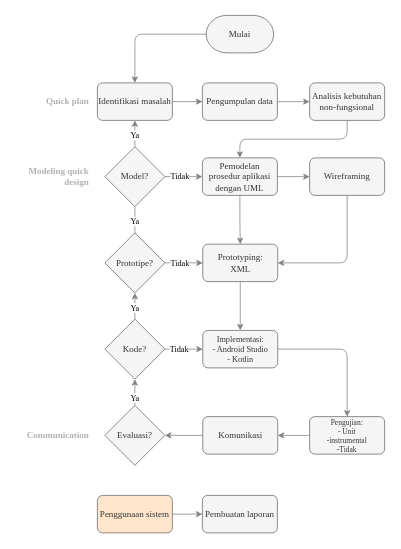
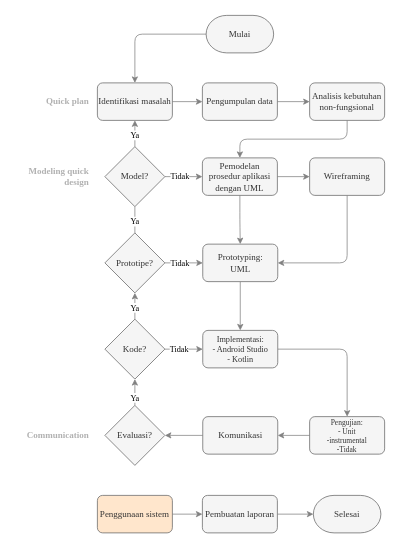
  <mxCell id="0" />
  <mxCell id="1" parent="0" />
  <mxCell id="2" value="" style="edgeStyle=orthogonalEdgeStyle;rounded=1;orthogonalLoop=1;jettySize=auto;html=1;strokeColor=#808080;fontFamily=Ubuntu;fontSource=https%3A%2F%2Ffonts.googleapis.com%2Fcss%3Ffamily%3DUbuntu;" parent="1" source="3" target="5" edge="1"><mxGeometry relative="1" as="geometry" /></mxCell>
  <mxCell id="3" value="Mulai" style="strokeWidth=1;html=1;shape=mxgraph.flowchart.terminator;whiteSpace=wrap;strokeColor=#666666;fontFamily=Ubuntu;fontSource=https%3A%2F%2Ffonts.googleapis.com%2Fcss%3Ffamily%3DUbuntu;fillColor=#f5f5f5;fontColor=#333333;" parent="1" vertex="1"><mxGeometry x="274" y="20" width="90" height="50" as="geometry" /></mxCell>
  <mxCell id="4" value="" style="edgeStyle=orthogonalEdgeStyle;rounded=0;orthogonalLoop=1;jettySize=auto;html=1;strokeColor=#808080;fontFamily=Ubuntu;fontSource=https%3A%2F%2Ffonts.googleapis.com%2Fcss%3Ffamily%3DUbuntu;" parent="1" source="5" target="7" edge="1"><mxGeometry relative="1" as="geometry" /></mxCell>
  <mxCell id="5" value="Identifikasi masalah" style="rounded=1;whiteSpace=wrap;html=1;absoluteArcSize=1;arcSize=14;strokeWidth=1;strokeColor=#666666;fontFamily=Ubuntu;fontSource=https%3A%2F%2Ffonts.googleapis.com%2Fcss%3Ffamily%3DUbuntu;fillColor=#f5f5f5;fontColor=#333333;" parent="1" vertex="1"><mxGeometry x="129" y="110" width="100" height="50" as="geometry" /></mxCell>
  <mxCell id="6" value="" style="edgeStyle=orthogonalEdgeStyle;rounded=0;orthogonalLoop=1;jettySize=auto;html=1;strokeColor=#808080;fontFamily=Ubuntu;fontSource=https%3A%2F%2Ffonts.googleapis.com%2Fcss%3Ffamily%3DUbuntu;" parent="1" source="7" target="9" edge="1"><mxGeometry relative="1" as="geometry" /></mxCell>
  <mxCell id="7" value="Pengumpulan data" style="rounded=1;whiteSpace=wrap;html=1;strokeColor=#666666;arcSize=14;strokeWidth=1;fontFamily=Ubuntu;fontSource=https%3A%2F%2Ffonts.googleapis.com%2Fcss%3Ffamily%3DUbuntu;fillColor=#f5f5f5;fontColor=#333333;" parent="1" vertex="1"><mxGeometry x="269" y="110" width="100" height="50" as="geometry" /></mxCell>
  <mxCell id="8" value="" style="edgeStyle=orthogonalEdgeStyle;rounded=1;orthogonalLoop=1;jettySize=auto;html=1;strokeColor=#808080;fontFamily=Ubuntu;fontSource=https%3A%2F%2Ffonts.googleapis.com%2Fcss%3Ffamily%3DUbuntu;exitX=0.5;exitY=1;exitDx=0;exitDy=0;" parent="1" source="9" target="14" edge="1"><mxGeometry relative="1" as="geometry" /></mxCell>
  <mxCell id="9" value="Analisis kebutuhan non-fungsional" style="rounded=1;whiteSpace=wrap;html=1;strokeColor=#666666;arcSize=14;strokeWidth=1;fontFamily=Ubuntu;fontSource=https%3A%2F%2Ffonts.googleapis.com%2Fcss%3Ffamily%3DUbuntu;fillColor=#f5f5f5;fontColor=#333333;" parent="1" vertex="1"><mxGeometry x="412" y="110" width="100" height="50" as="geometry" /></mxCell>
  <mxCell id="10" style="edgeStyle=orthogonalEdgeStyle;rounded=1;orthogonalLoop=1;jettySize=auto;html=1;entryX=1;entryY=0.5;entryDx=0;entryDy=0;exitX=0.5;exitY=1;exitDx=0;exitDy=0;strokeColor=#808080;" edge="1" parent="1" source="11" target="16"><mxGeometry relative="1" as="geometry" /></mxCell>
  <mxCell id="11" value="Wireframing" style="rounded=1;whiteSpace=wrap;html=1;strokeColor=#666666;arcSize=14;strokeWidth=1;fontFamily=Ubuntu;fontSource=https%3A%2F%2Ffonts.googleapis.com%2Fcss%3Ffamily%3DUbuntu;fillColor=#f5f5f5;fontColor=#333333;" parent="1" vertex="1"><mxGeometry x="412" y="210" width="100" height="50" as="geometry" /></mxCell>
  <mxCell id="12" value="" style="edgeStyle=orthogonalEdgeStyle;rounded=1;orthogonalLoop=1;jettySize=auto;html=1;strokeColor=#808080;fontFamily=Ubuntu;fontSource=https%3A%2F%2Ffonts.googleapis.com%2Fcss%3Ffamily%3DUbuntu;entryX=0.5;entryY=0;entryDx=0;entryDy=0;" parent="1" source="14" target="16" edge="1"><mxGeometry relative="1" as="geometry" /></mxCell>
  <mxCell id="13" style="edgeStyle=orthogonalEdgeStyle;rounded=0;orthogonalLoop=1;jettySize=auto;html=1;entryX=0;entryY=0.5;entryDx=0;entryDy=0;strokeColor=#808080;" edge="1" parent="1" source="14" target="11"><mxGeometry relative="1" as="geometry" /></mxCell>
  <mxCell id="14" value="Pemodelan prosedur aplikasi dengan UML" style="rounded=1;whiteSpace=wrap;html=1;strokeColor=#666666;arcSize=14;strokeWidth=1;fontFamily=Ubuntu;fontSource=https%3A%2F%2Ffonts.googleapis.com%2Fcss%3Ffamily%3DUbuntu;fillColor=#f5f5f5;fontColor=#333333;" parent="1" vertex="1"><mxGeometry x="269" y="210" width="100" height="50" as="geometry" /></mxCell>
  <mxCell id="15" style="edgeStyle=orthogonalEdgeStyle;rounded=1;orthogonalLoop=1;jettySize=auto;html=1;exitX=0.5;exitY=1;exitDx=0;exitDy=0;entryX=0.5;entryY=0;entryDx=0;entryDy=0;strokeColor=#808080;" edge="1" parent="1" source="16" target="21"><mxGeometry relative="1" as="geometry" /></mxCell>
- <mxCell id="16" value="Prototyping:&lt;br&gt;XML" style="rounded=1;whiteSpace=wrap;html=1;arcSize=14;strokeWidth=1;fontFamily=Ubuntu;fontSource=https%3A%2F%2Ffonts.googleapis.com%2Fcss%3Ffamily%3DUbuntu;strokeColor=#666666;fillColor=#f5f5f5;fontColor=#333333;" parent="1" vertex="1"><mxGeometry x="269.5" y="325" width="100" height="50" as="geometry" /></mxCell>
+ <mxCell id="16" value="Prototyping:&lt;br&gt;UML" style="rounded=1;whiteSpace=wrap;html=1;arcSize=14;strokeWidth=1;fontFamily=Ubuntu;fontSource=https%3A%2F%2Ffonts.googleapis.com%2Fcss%3Ffamily%3DUbuntu;strokeColor=#666666;fillColor=#f5f5f5;fontColor=#333333;" parent="1" vertex="1"><mxGeometry x="269.5" y="325" width="100" height="50" as="geometry" /></mxCell>
  <mxCell id="17" value="" style="edgeStyle=orthogonalEdgeStyle;rounded=0;orthogonalLoop=1;jettySize=auto;html=1;strokeColor=#808080;" edge="1" parent="1" source="18" target="41"><mxGeometry relative="1" as="geometry" /></mxCell>
  <mxCell id="18" value="Penggunaan sistem" style="whiteSpace=wrap;html=1;strokeColor=#666666;rounded=1;arcSize=14;strokeWidth=1;fontFamily=Ubuntu;fontSource=https%3A%2F%2Ffonts.googleapis.com%2Fcss%3Ffamily%3DUbuntu;fillColor=#ffe6cc;fontColor=#333333;" parent="1" vertex="1"><mxGeometry x="129" y="660" width="100" height="50" as="geometry" /></mxCell>
+ <mxCell id="19" value="Selesai" style="strokeWidth=1;html=1;shape=mxgraph.flowchart.terminator;whiteSpace=wrap;fontFamily=Ubuntu;fontSource=https%3A%2F%2Ffonts.googleapis.com%2Fcss%3Ffamily%3DUbuntu;strokeColor=#666666;fillColor=#f5f5f5;fontColor=#333333;" parent="1" vertex="1"><mxGeometry x="417" y="660" width="90" height="50" as="geometry" /></mxCell>
  <mxCell id="20" style="edgeStyle=orthogonalEdgeStyle;rounded=1;orthogonalLoop=1;jettySize=auto;html=1;exitX=1;exitY=0.5;exitDx=0;exitDy=0;entryX=0.5;entryY=0;entryDx=0;entryDy=0;strokeColor=#808080;" edge="1" parent="1" source="21" target="26"><mxGeometry relative="1" as="geometry" /></mxCell>
  <mxCell id="21" value="Implementasi:&lt;br style=&quot;font-size: 11px;&quot;&gt;- Android Studio&lt;br style=&quot;font-size: 11px;&quot;&gt;- Kotlin" style="rounded=1;whiteSpace=wrap;html=1;strokeColor=#666666;arcSize=14;strokeWidth=1;fontSize=11;fontFamily=Ubuntu;fontSource=https%3A%2F%2Ffonts.googleapis.com%2Fcss%3Ffamily%3DUbuntu;fillColor=#f5f5f5;fontColor=#333333;" parent="1" vertex="1"><mxGeometry x="269.5" y="440" width="100" height="50" as="geometry" /></mxCell>
  <mxCell id="22" value="Ya" style="edgeStyle=orthogonalEdgeStyle;rounded=0;orthogonalLoop=1;jettySize=auto;html=1;strokeColor=#808080;fontFamily=Ubuntu;fontSource=https%3A%2F%2Ffonts.googleapis.com%2Fcss%3Ffamily%3DUbuntu;" edge="1" parent="1" source="24" target="33"><mxGeometry x="0.111" relative="1" as="geometry"><mxPoint as="offset" /></mxGeometry></mxCell>
  <mxCell id="23" value="Tidak" style="edgeStyle=orthogonalEdgeStyle;orthogonalLoop=1;jettySize=auto;html=1;strokeColor=#808080;rounded=0;elbow=vertical;fontFamily=Ubuntu;fontSource=https%3A%2F%2Ffonts.googleapis.com%2Fcss%3Ffamily%3DUbuntu;" edge="1" parent="1" source="24" target="21"><mxGeometry x="-0.229" relative="1" as="geometry"><mxPoint as="offset" /></mxGeometry></mxCell>
  <mxCell id="24" value="Kode?" style="rhombus;whiteSpace=wrap;html=1;fontSize=12;strokeColor=#666666;rounded=0;arcSize=14;strokeWidth=1;fontFamily=Ubuntu;fontSource=https%3A%2F%2Ffonts.googleapis.com%2Fcss%3Ffamily%3DUbuntu;fillColor=#f5f5f5;fontColor=#333333;" parent="1" vertex="1"><mxGeometry x="139" y="425" width="80" height="80" as="geometry" /></mxCell>
  <mxCell id="25" value="" style="edgeStyle=orthogonalEdgeStyle;rounded=0;orthogonalLoop=1;jettySize=auto;html=1;strokeColor=#808080;" edge="1" parent="1" source="26" target="28"><mxGeometry relative="1" as="geometry" /></mxCell>
  <mxCell id="26" value="Pengujian:&lt;br style=&quot;font-size: 10px;&quot;&gt;- Unit&lt;br style=&quot;font-size: 10px;&quot;&gt;-instrumental&lt;br style=&quot;font-size: 10px;&quot;&gt;-Tidak" style="whiteSpace=wrap;html=1;strokeColor=#666666;rounded=1;arcSize=14;strokeWidth=1;fontSize=10;fontFamily=Ubuntu;fontSource=https%3A%2F%2Ffonts.googleapis.com%2Fcss%3Ffamily%3DUbuntu;fillColor=#f5f5f5;fontColor=#333333;" parent="1" vertex="1"><mxGeometry x="412" y="555" width="100" height="50" as="geometry" /></mxCell>
  <mxCell id="27" value="" style="edgeStyle=orthogonalEdgeStyle;rounded=0;orthogonalLoop=1;jettySize=auto;html=1;strokeColor=#808080;" edge="1" parent="1" source="28" target="39"><mxGeometry relative="1" as="geometry" /></mxCell>
  <mxCell id="28" value="Komunikasi" style="rounded=1;whiteSpace=wrap;html=1;strokeColor=#666666;arcSize=14;strokeWidth=1;fontFamily=Ubuntu;fontSource=https%3A%2F%2Ffonts.googleapis.com%2Fcss%3Ffamily%3DUbuntu;fillColor=#f5f5f5;fontColor=#333333;" parent="1" vertex="1"><mxGeometry x="269.5" y="555" width="100" height="50" as="geometry" /></mxCell>
  <mxCell id="29" value="Quick plan" style="text;strokeColor=none;align=right;fillColor=none;html=1;verticalAlign=middle;rounded=0;fontFamily=Ubuntu;fontSource=https%3A%2F%2Ffonts.googleapis.com%2Fcss%3Ffamily%3DUbuntu;textOpacity=30;fontStyle=1;whiteSpace=wrap;" vertex="1" parent="1"><mxGeometry x="20" y="110" width="100" height="50" as="geometry" /></mxCell>
  <mxCell id="30" value="Modeling quick design" style="text;strokeColor=none;align=right;fillColor=none;html=1;verticalAlign=middle;rounded=0;fontFamily=Ubuntu;fontSource=https%3A%2F%2Ffonts.googleapis.com%2Fcss%3Ffamily%3DUbuntu;textOpacity=30;fontStyle=1;whiteSpace=wrap;" vertex="1" parent="1"><mxGeometry x="20" y="210" width="100" height="50" as="geometry" /></mxCell>
  <mxCell id="31" value="Tidak" style="edgeStyle=orthogonalEdgeStyle;rounded=0;orthogonalLoop=1;jettySize=auto;html=1;strokeColor=#808080;fontFamily=Ubuntu;fontSource=https%3A%2F%2Ffonts.googleapis.com%2Fcss%3Ffamily%3DUbuntu;" edge="1" parent="1" source="33" target="16"><mxGeometry x="-0.225" relative="1" as="geometry"><Array as="points"><mxPoint x="245" y="350" /><mxPoint x="245" y="350" /></Array><mxPoint as="offset" /></mxGeometry></mxCell>
  <mxCell id="32" value="Ya" style="edgeStyle=orthogonalEdgeStyle;rounded=0;orthogonalLoop=1;jettySize=auto;html=1;strokeColor=#808080;fontFamily=Ubuntu;fontSource=https%3A%2F%2Ffonts.googleapis.com%2Fcss%3Ffamily%3DUbuntu;endArrow=none;" edge="1" parent="1" source="33" target="36"><mxGeometry x="0.11" relative="1" as="geometry"><mxPoint as="offset" /></mxGeometry></mxCell>
  <mxCell id="33" value="Prototipe?" style="rhombus;whiteSpace=wrap;html=1;fontFamily=Ubuntu;strokeColor=#666666;rounded=0;arcSize=14;strokeWidth=1;fontSource=https%3A%2F%2Ffonts.googleapis.com%2Fcss%3Ffamily%3DUbuntu;fillColor=#f5f5f5;fontColor=#333333;" vertex="1" parent="1"><mxGeometry x="139" y="310" width="80" height="80" as="geometry" /></mxCell>
  <mxCell id="34" value="Tidak" style="edgeStyle=orthogonalEdgeStyle;rounded=0;orthogonalLoop=1;jettySize=auto;html=1;exitX=1;exitY=0.5;exitDx=0;exitDy=0;entryX=0;entryY=0.5;entryDx=0;entryDy=0;strokeColor=#808080;fontFamily=Ubuntu;fontSource=https%3A%2F%2Ffonts.googleapis.com%2Fcss%3Ffamily%3DUbuntu;" edge="1" parent="1" source="36" target="14"><mxGeometry x="-0.22" relative="1" as="geometry"><mxPoint as="offset" /></mxGeometry></mxCell>
  <mxCell id="35" value="Ya" style="edgeStyle=orthogonalEdgeStyle;rounded=0;orthogonalLoop=1;jettySize=auto;html=1;strokeColor=#808080;fontFamily=Ubuntu;fontSource=https%3A%2F%2Ffonts.googleapis.com%2Fcss%3Ffamily%3DUbuntu;" edge="1" parent="1" source="36" target="5"><mxGeometry x="0.111" relative="1" as="geometry"><mxPoint as="offset" /></mxGeometry></mxCell>
  <mxCell id="36" value="Model?" style="rhombus;whiteSpace=wrap;html=1;fontFamily=Ubuntu;strokeColor=#666666;rounded=0;arcSize=14;strokeWidth=1;fontSource=https%3A%2F%2Ffonts.googleapis.com%2Fcss%3Ffamily%3DUbuntu;fillColor=#f5f5f5;fontColor=#333333;" vertex="1" parent="1"><mxGeometry x="139" y="195" width="80" height="80" as="geometry" /></mxCell>
  <mxCell id="37" value="Communication" style="text;strokeColor=none;align=right;fillColor=none;html=1;verticalAlign=middle;rounded=0;fontFamily=Ubuntu;fontSource=https%3A%2F%2Ffonts.googleapis.com%2Fcss%3Ffamily%3DUbuntu;textOpacity=30;fontStyle=1;whiteSpace=wrap;" vertex="1" parent="1"><mxGeometry x="20" y="555" width="100" height="50" as="geometry" /></mxCell>
  <mxCell id="38" value="Ya" style="edgeStyle=orthogonalEdgeStyle;rounded=0;orthogonalLoop=1;jettySize=auto;html=1;exitX=0.5;exitY=0;exitDx=0;exitDy=0;entryX=0.5;entryY=1;entryDx=0;entryDy=0;strokeColor=#808080;fontFamily=Ubuntu;fontSource=https%3A%2F%2Ffonts.googleapis.com%2Fcss%3Ffamily%3DUbuntu;" edge="1" parent="1" source="39" target="24"><mxGeometry x="-0.429" relative="1" as="geometry"><mxPoint as="offset" /></mxGeometry></mxCell>
  <mxCell id="39" value="Evaluasi?" style="rhombus;whiteSpace=wrap;html=1;fontSize=12;fontFamily=Ubuntu;strokeColor=#666666;rounded=0;arcSize=14;strokeWidth=1;fontSource=https%3A%2F%2Ffonts.googleapis.com%2Fcss%3Ffamily%3DUbuntu;fillColor=#f5f5f5;fontColor=#333333;" vertex="1" parent="1"><mxGeometry x="139" y="540" width="80" height="80" as="geometry" /></mxCell>
+ <mxCell id="40" value="" style="edgeStyle=orthogonalEdgeStyle;rounded=0;orthogonalLoop=1;jettySize=auto;html=1;strokeColor=#808080;" edge="1" parent="1" source="41" target="19"><mxGeometry relative="1" as="geometry" /></mxCell>
  <mxCell id="41" value="Pembuatan laporan" style="whiteSpace=wrap;html=1;strokeColor=#666666;rounded=1;arcSize=14;strokeWidth=1;fontFamily=Ubuntu;fontSource=https%3A%2F%2Ffonts.googleapis.com%2Fcss%3Ffamily%3DUbuntu;fillColor=#f5f5f5;fontColor=#333333;" vertex="1" parent="1"><mxGeometry x="269" y="660" width="100" height="50" as="geometry" /></mxCell>
